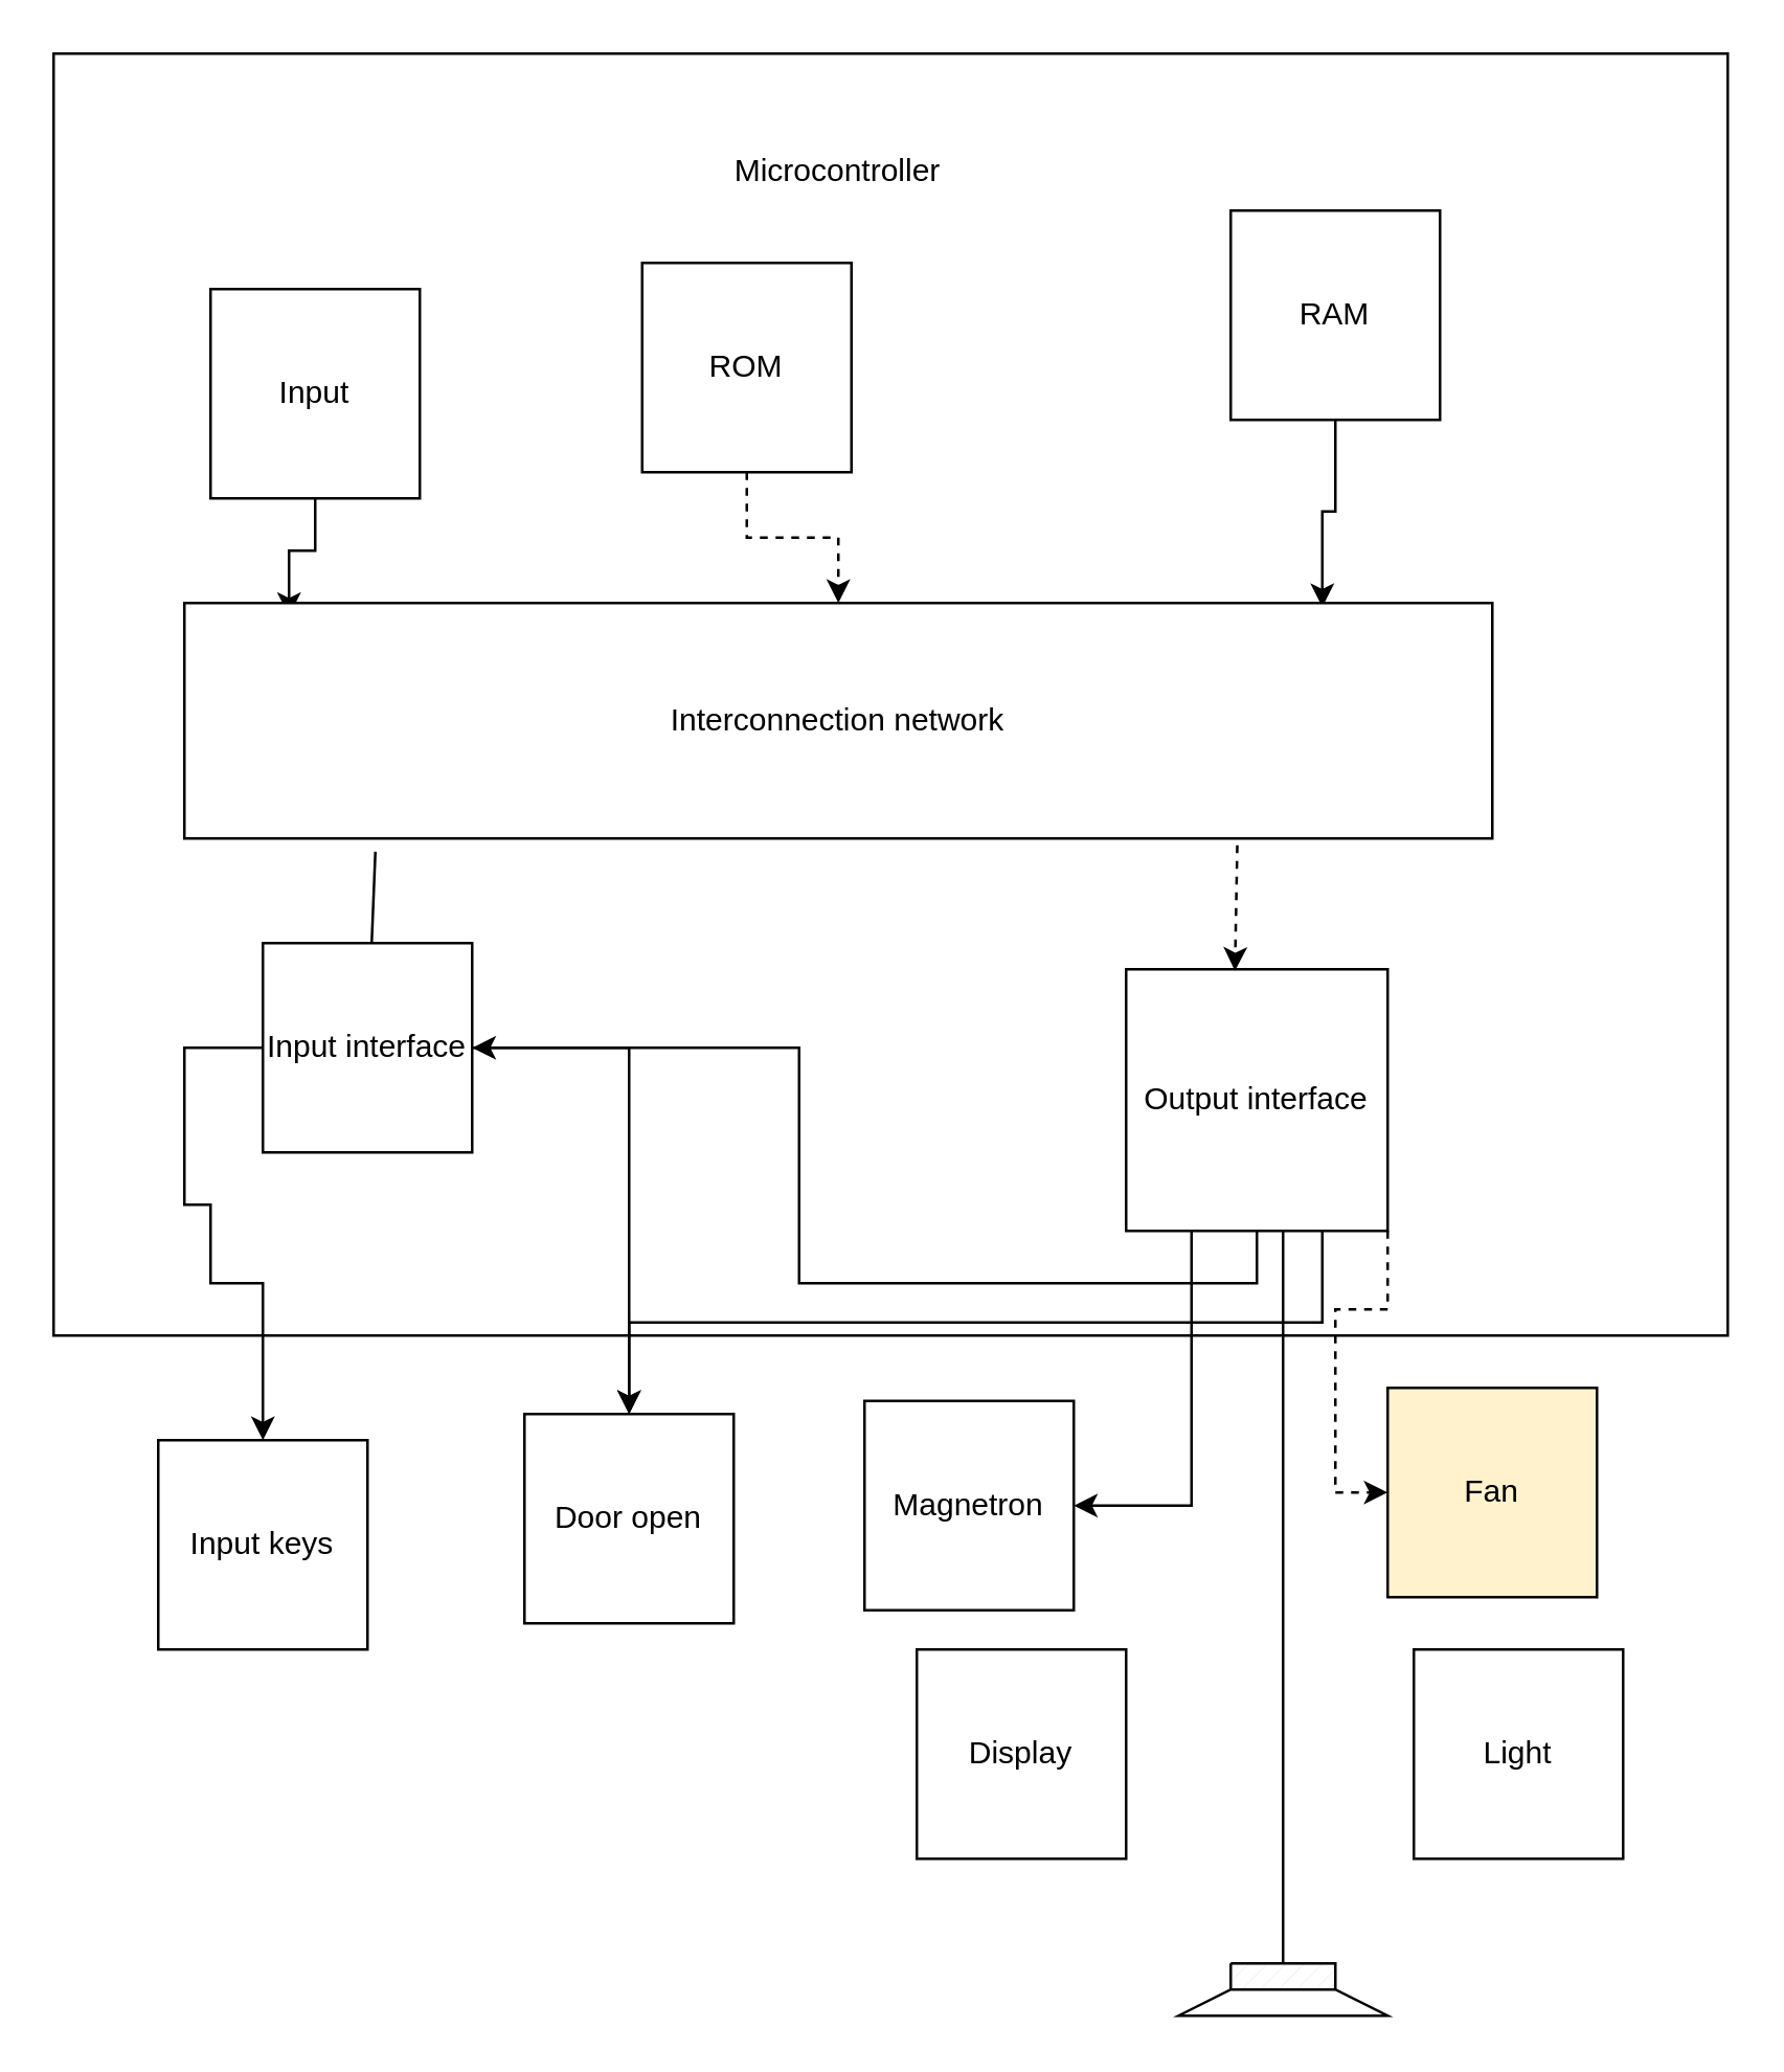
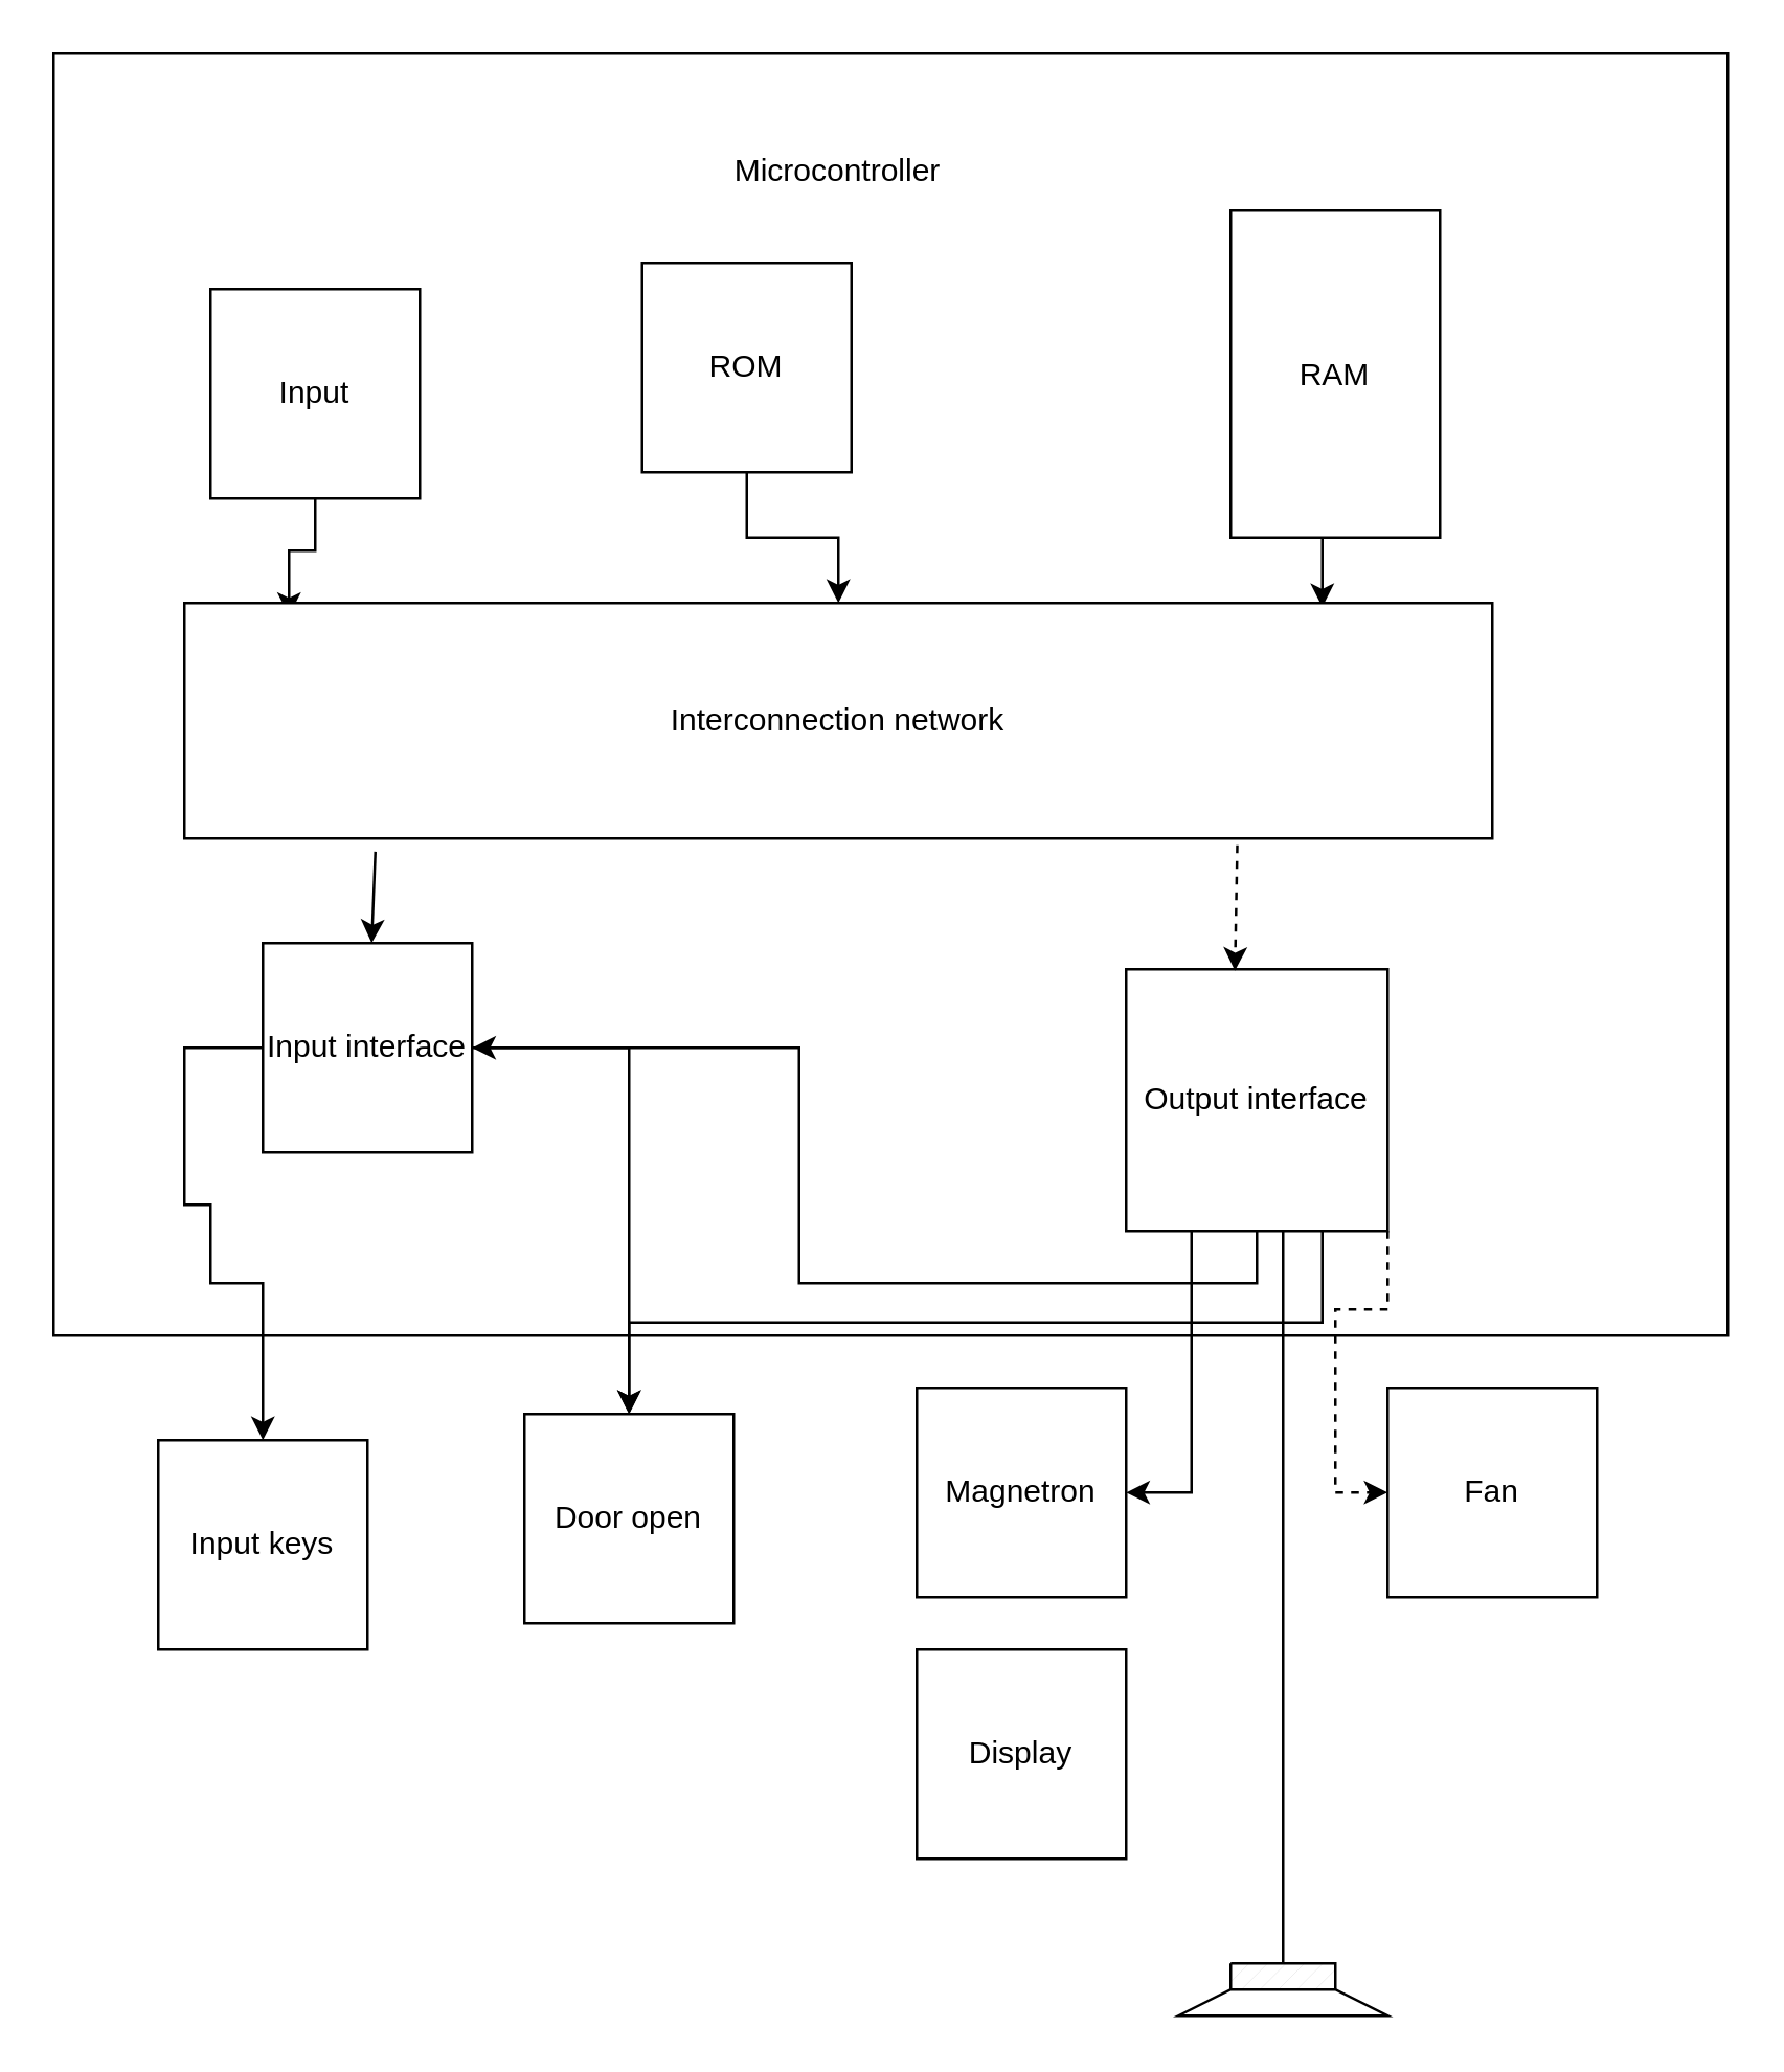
  <mxCell id="0" />
  <mxCell id="1" parent="0" />
  <mxCell id="2" value="" style="rounded=0;whiteSpace=wrap;html=1;" vertex="1" parent="1"><mxGeometry x="20" y="20" width="640" height="490" as="geometry" /></mxCell>
  <mxCell id="3" style="edgeStyle=orthogonalEdgeStyle;rounded=0;orthogonalLoop=1;jettySize=auto;html=1;exitX=0.5;exitY=1;exitDx=0;exitDy=0;entryX=0.08;entryY=0.056;entryDx=0;entryDy=0;entryPerimeter=0;" parent="1" source="4" target="9" edge="1"><mxGeometry relative="1" as="geometry" /></mxCell>
  <mxCell id="4" value="Input" style="whiteSpace=wrap;html=1;aspect=fixed;" parent="1" vertex="1"><mxGeometry x="80" width="80" height="80" as="geometry" y="110" /></mxCell>
- <mxCell id="5" style="edgeStyle=orthogonalEdgeStyle;rounded=0;orthogonalLoop=1;jettySize=auto;html=1;exitX=0.5;exitY=1;exitDx=0;exitDy=0;dashed=1;" parent="1" source="6" target="9" edge="1"><mxGeometry relative="1" as="geometry" /></mxCell>
+ <mxCell id="5" style="edgeStyle=orthogonalEdgeStyle;rounded=0;orthogonalLoop=1;jettySize=auto;html=1;exitX=0.5;exitY=1;exitDx=0;exitDy=0;" parent="1" source="6" target="9" edge="1"><mxGeometry relative="1" as="geometry" /></mxCell>
  <mxCell id="6" value="ROM" style="whiteSpace=wrap;html=1;aspect=fixed;" parent="1" vertex="1"><mxGeometry x="245" y="100" width="80" height="80" as="geometry" /></mxCell>
  <mxCell id="7" style="edgeStyle=orthogonalEdgeStyle;rounded=0;orthogonalLoop=1;jettySize=auto;html=1;exitX=0.5;exitY=1;exitDx=0;exitDy=0;entryX=0.87;entryY=0.018;entryDx=0;entryDy=0;entryPerimeter=0;" parent="1" source="8" target="9" edge="1"><mxGeometry relative="1" as="geometry" /></mxCell>
- <mxCell id="8" value="RAM" style="whiteSpace=wrap;html=1;aspect=fixed;" parent="1" vertex="1"><mxGeometry x="470" y="80" width="80" height="80" as="geometry" /></mxCell>
+ <mxCell id="8" value="RAM" style="whiteSpace=wrap;html=1;aspect=fixed;" parent="1" vertex="1"><mxGeometry x="470" y="80" width="80" height="125" as="geometry" /></mxCell>
  <mxCell id="9" value="Interconnection network" style="rounded=0;whiteSpace=wrap;html=1;" parent="1" vertex="1"><mxGeometry x="70" y="230" width="500" height="90" as="geometry" /></mxCell>
  <mxCell id="10" value="" style="edgeStyle=orthogonalEdgeStyle;rounded=0;orthogonalLoop=1;jettySize=auto;html=1;" edge="1" parent="1" source="12" target="14"><mxGeometry relative="1" as="geometry" /></mxCell>
  <mxCell id="11" value="" style="edgeStyle=orthogonalEdgeStyle;rounded=0;orthogonalLoop=1;jettySize=auto;html=1;entryX=0.5;entryY=0;entryDx=0;entryDy=0;" edge="1" parent="1" source="12" target="13"><mxGeometry relative="1" as="geometry"><Array as="points"><mxPoint x="70" y="400" /><mxPoint x="70" y="460" /><mxPoint x="80" y="460" /><mxPoint x="80" y="490" /><mxPoint x="100" y="490" /></Array></mxGeometry></mxCell>
  <mxCell id="12" value="Input interface" style="whiteSpace=wrap;html=1;aspect=fixed;" parent="1" vertex="1"><mxGeometry x="100" y="360" width="80" height="80" as="geometry" /></mxCell>
  <mxCell id="13" value="Input keys" style="whiteSpace=wrap;html=1;aspect=fixed;" parent="1" vertex="1"><mxGeometry x="60" y="550" width="80" height="80" as="geometry" /></mxCell>
  <mxCell id="14" value="Door open" style="whiteSpace=wrap;html=1;aspect=fixed;" parent="1" vertex="1"><mxGeometry x="200" y="540" width="80" height="80" as="geometry" /></mxCell>
- <mxCell id="15" value="Magnetron" style="whiteSpace=wrap;html=1;aspect=fixed;" parent="1" vertex="1"><mxGeometry x="330" y="535" width="80" height="80" as="geometry" /></mxCell>
- <mxCell id="16" value="Fan" style="whiteSpace=wrap;html=1;aspect=fixed;fillColor=#fff2cc;" parent="1" vertex="1"><mxGeometry x="530" y="530" width="80" height="80" as="geometry" /></mxCell>
+ <mxCell id="15" value="Magnetron" style="whiteSpace=wrap;html=1;aspect=fixed;" parent="1" vertex="1"><mxGeometry x="350" y="530" width="80" height="80" as="geometry" /></mxCell>
+ <mxCell id="16" value="Fan" style="whiteSpace=wrap;html=1;aspect=fixed;" parent="1" vertex="1"><mxGeometry x="530" y="530" width="80" height="80" as="geometry" /></mxCell>
  <mxCell id="17" value="Display" style="whiteSpace=wrap;html=1;aspect=fixed;" parent="1" vertex="1"><mxGeometry x="350" y="630" width="80" height="80" as="geometry" /></mxCell>
- <mxCell id="18" value="Light" style="whiteSpace=wrap;html=1;aspect=fixed;" parent="1" vertex="1"><mxGeometry x="540" y="630" width="80" height="80" as="geometry" /></mxCell>
  <mxCell id="19" value="" style="verticalLabelPosition=bottom;verticalAlign=top;html=1;shape=mxgraph.basic.patternFillRect;fillStyle=diag;step=5;fillStrokeWidth=0.2;fillStrokeColor=#dddddd;" parent="1" vertex="1"><mxGeometry x="470" y="750" width="40" height="10" as="geometry" /></mxCell>
  <mxCell id="20" value="" style="shape=trapezoid;perimeter=trapezoidPerimeter;whiteSpace=wrap;html=1;fixedSize=1;" parent="1" vertex="1"><mxGeometry x="450" y="760" width="80" height="10" as="geometry" /></mxCell>
  <mxCell id="21" style="edgeStyle=orthogonalEdgeStyle;rounded=0;orthogonalLoop=1;jettySize=auto;html=1;exitX=0.5;exitY=1;exitDx=0;exitDy=0;" edge="1" parent="1" source="25" target="12"><mxGeometry relative="1" as="geometry" /></mxCell>
  <mxCell id="22" style="edgeStyle=orthogonalEdgeStyle;rounded=0;orthogonalLoop=1;jettySize=auto;html=1;exitX=0.75;exitY=1;exitDx=0;exitDy=0;" edge="1" parent="1" source="25" target="14"><mxGeometry relative="1" as="geometry" /></mxCell>
  <mxCell id="23" style="edgeStyle=orthogonalEdgeStyle;rounded=0;orthogonalLoop=1;jettySize=auto;html=1;exitX=0.25;exitY=1;exitDx=0;exitDy=0;entryX=1;entryY=0.5;entryDx=0;entryDy=0;" edge="1" parent="1" source="25" target="15"><mxGeometry relative="1" as="geometry" /></mxCell>
  <mxCell id="24" style="edgeStyle=orthogonalEdgeStyle;rounded=0;orthogonalLoop=1;jettySize=auto;html=1;exitX=1;exitY=1;exitDx=0;exitDy=0;entryX=0;entryY=0.5;entryDx=0;entryDy=0;dashed=1;" edge="1" parent="1" source="25" target="16"><mxGeometry relative="1" as="geometry" /></mxCell>
  <mxCell id="25" value="Output interface" style="whiteSpace=wrap;html=1;aspect=fixed;" parent="1" vertex="1"><mxGeometry x="430" y="370" width="100" height="100" as="geometry" /></mxCell>
- <mxCell id="26" value="" style="endArrow=none;html=1;rounded=0;exitX=0.146;exitY=1.056;exitDx=0;exitDy=0;exitPerimeter=0;" edge="1" parent="1" source="9" target="12"><mxGeometry width="50" height="50" relative="1" as="geometry"><mxPoint x="160" y="330" as="sourcePoint" /><mxPoint x="110" y="380" as="targetPoint" /></mxGeometry></mxCell>
+ <mxCell id="26" value="" style="endArrow=classic;html=1;rounded=0;exitX=0.146;exitY=1.056;exitDx=0;exitDy=0;exitPerimeter=0;" edge="1" parent="1" source="9" target="12"><mxGeometry width="50" height="50" relative="1" as="geometry"><mxPoint x="160" y="330" as="sourcePoint" /><mxPoint x="110" y="380" as="targetPoint" /></mxGeometry></mxCell>
  <mxCell id="27" value="Microcontroller" style="text;html=1;strokeColor=none;fillColor=none;align=center;verticalAlign=middle;whiteSpace=wrap;rounded=0;" vertex="1" parent="1"><mxGeometry x="290" y="50" width="60" height="30" as="geometry" /></mxCell>
  <mxCell id="28" value="" style="endArrow=none;html=1;rounded=0;entryX=0.6;entryY=1;entryDx=0;entryDy=0;entryPerimeter=0;exitX=0.5;exitY=0;exitDx=0;exitDy=0;exitPerimeter=0;" edge="1" parent="1" source="19" target="25"><mxGeometry width="50" height="50" relative="1" as="geometry"><mxPoint x="340" y="480" as="sourcePoint" /><mxPoint x="390" y="430" as="targetPoint" /></mxGeometry></mxCell>
  <mxCell id="29" value="" style="endArrow=classic;html=1;rounded=0;exitX=0.805;exitY=1.029;exitDx=0;exitDy=0;entryX=0.416;entryY=0.006;entryDx=0;entryDy=0;entryPerimeter=0;exitPerimeter=0;dashed=1;" edge="1" parent="1" source="9" target="25"><mxGeometry width="50" height="50" relative="1" as="geometry"><mxPoint x="370" y="530" as="sourcePoint" /><mxPoint x="420" y="480" as="targetPoint" /><Array as="points" /></mxGeometry></mxCell>
